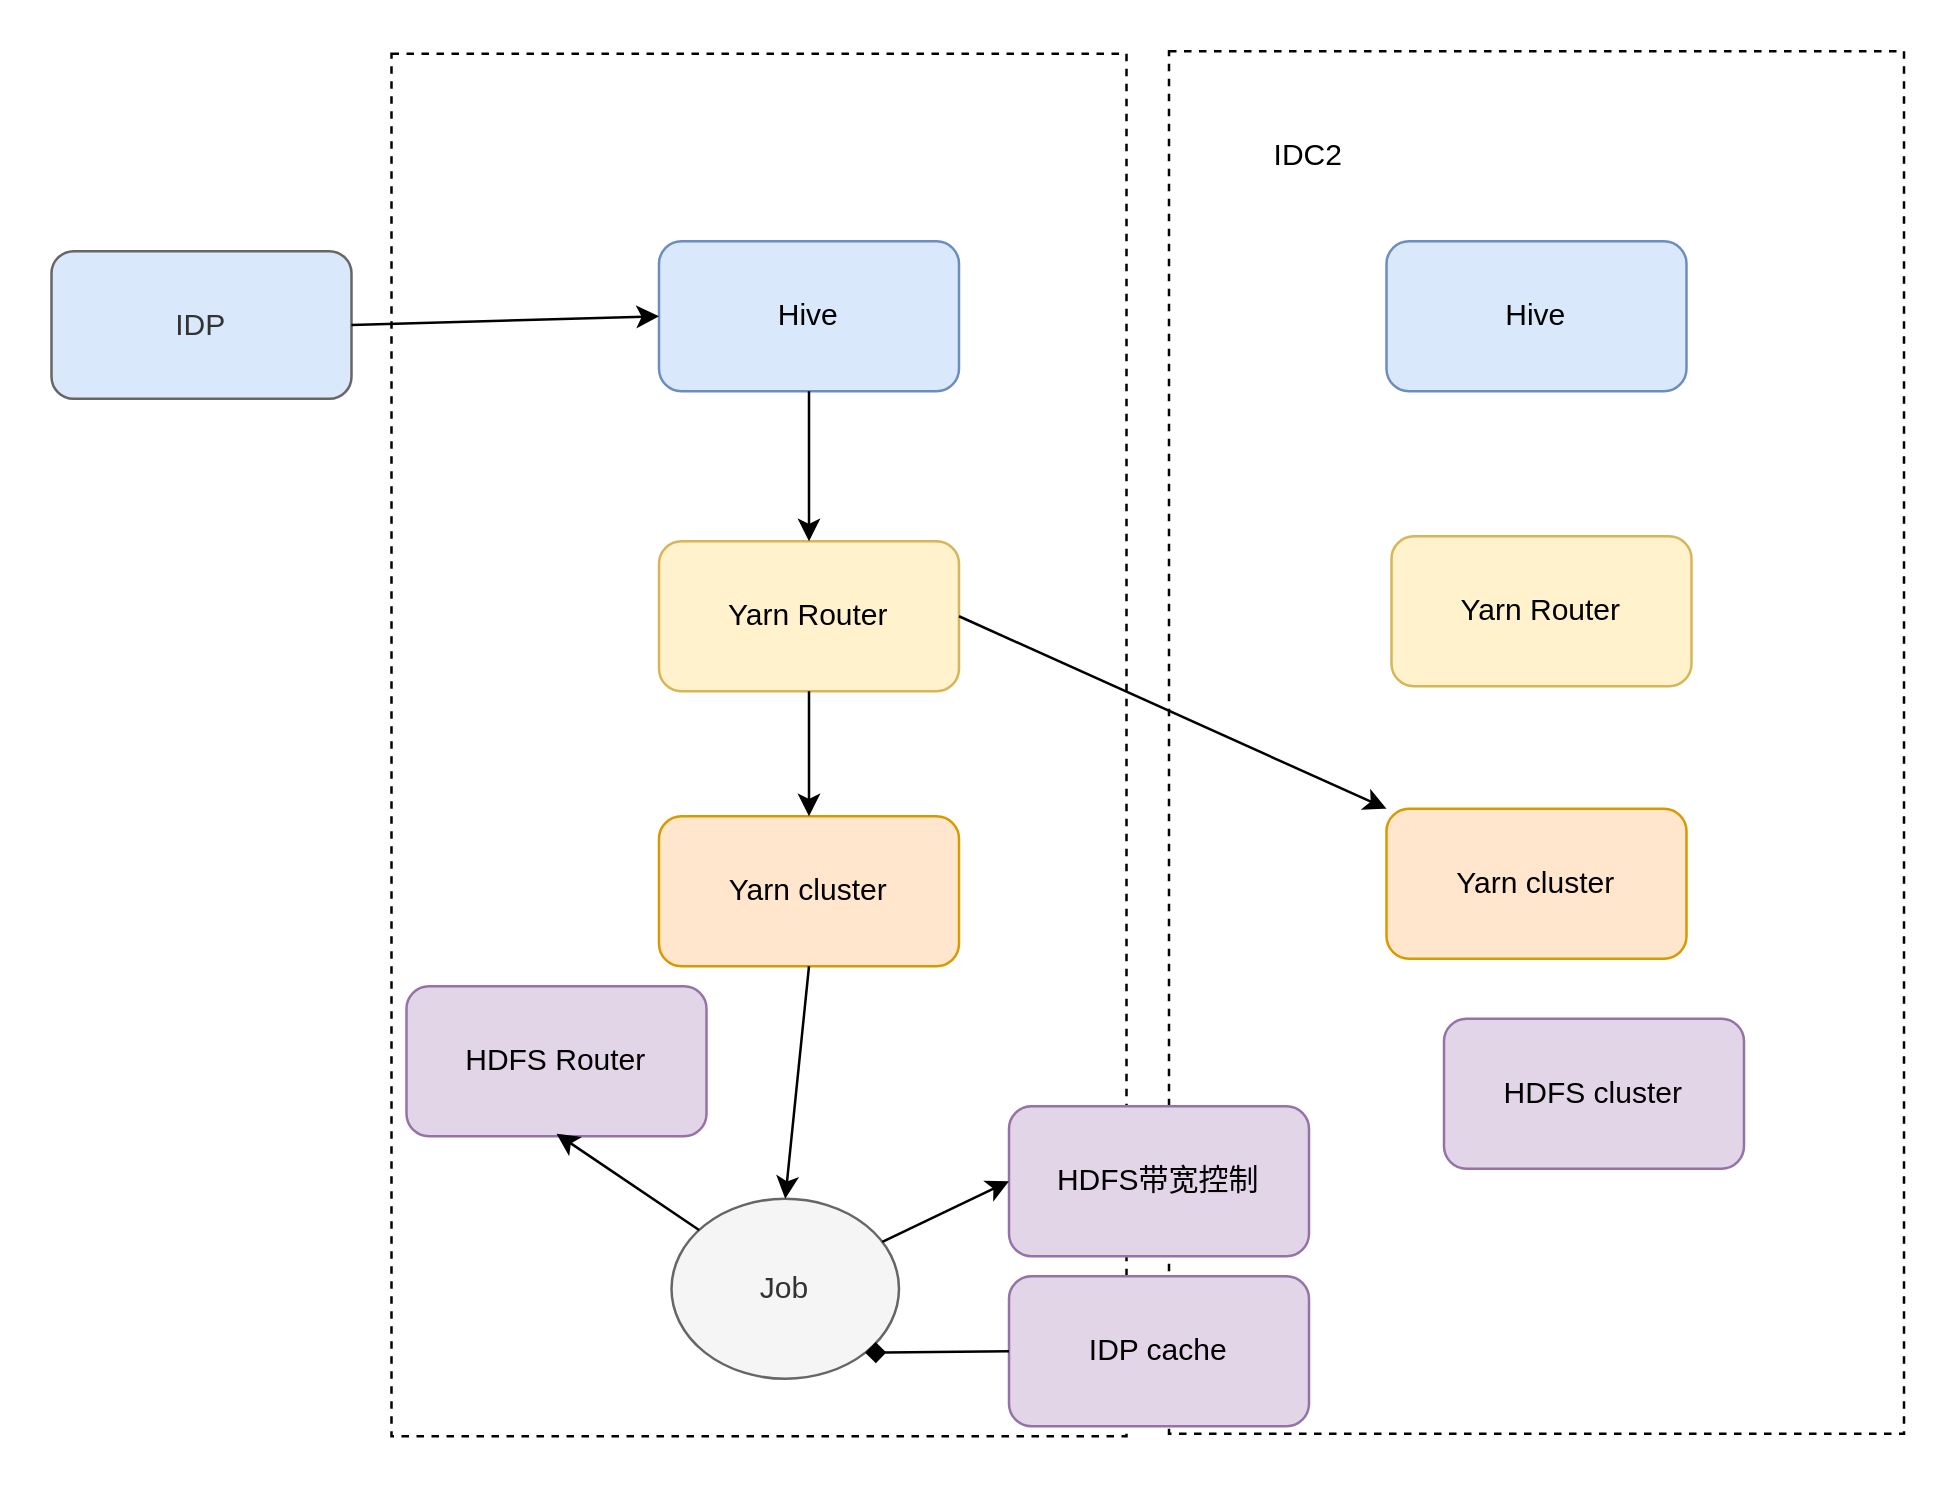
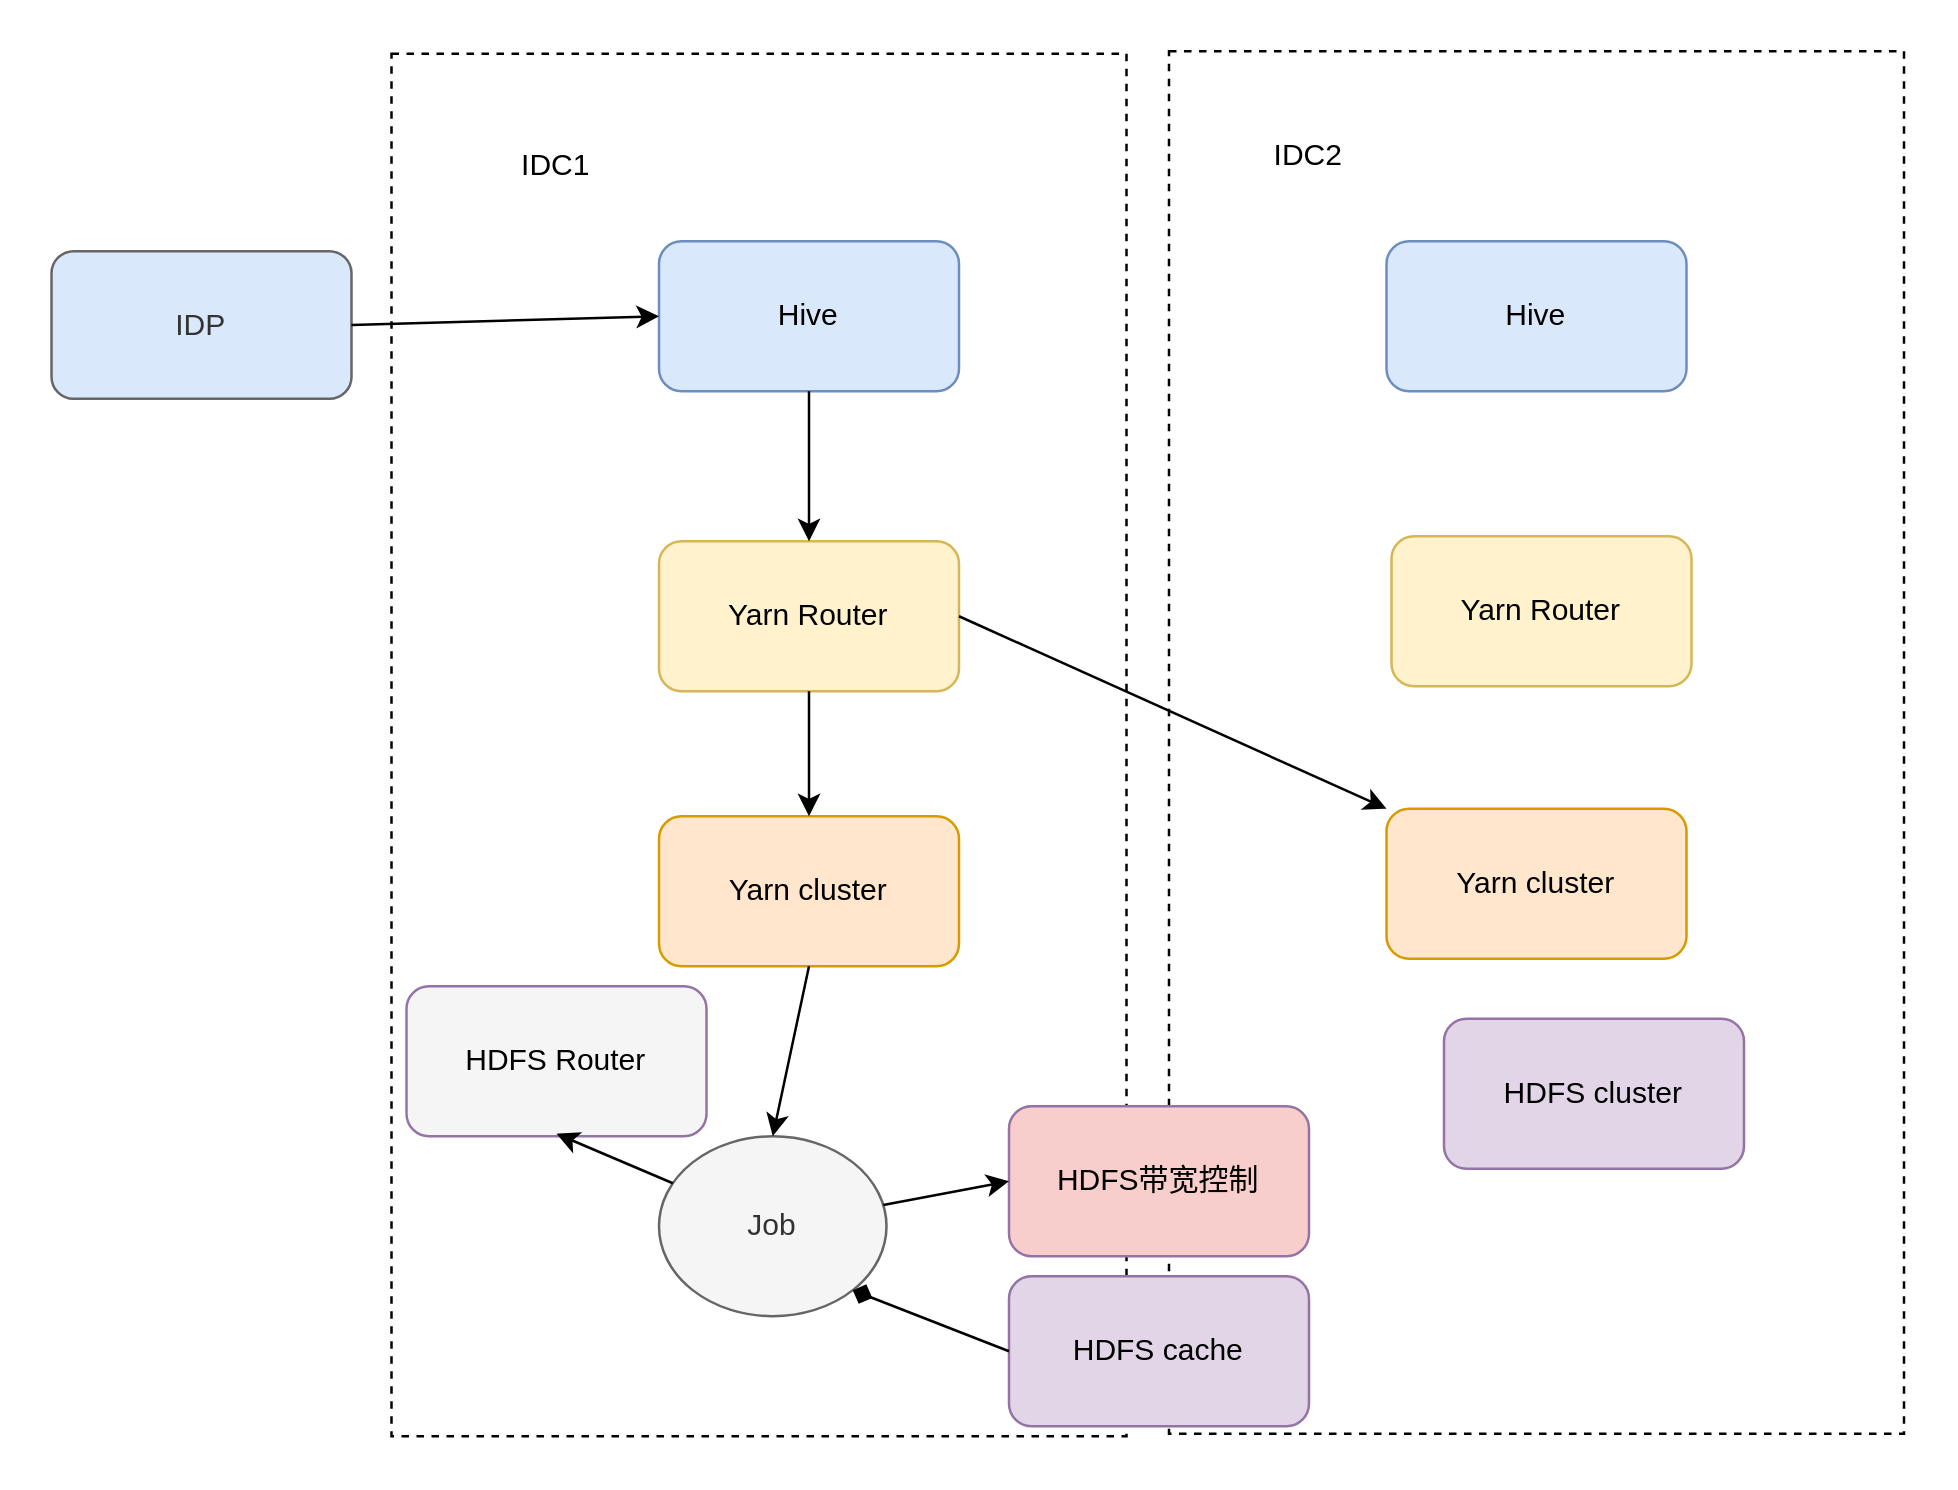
  <mxCell id="0" />
  <mxCell id="1" parent="0" />
  <mxCell id="2" value="" style="rounded=0;whiteSpace=wrap;html=1;dashed=1;" vertex="1" parent="1"><mxGeometry x="467" y="20" width="294" height="553" as="geometry" /></mxCell>
  <mxCell id="3" value="" style="rounded=0;whiteSpace=wrap;html=1;dashed=1;" vertex="1" parent="1"><mxGeometry x="156" y="21" width="294" height="553" as="geometry" /></mxCell>
  <mxCell id="4" value="Hive" style="rounded=1;whiteSpace=wrap;html=1;fillColor=#dae8fc;strokeColor=#6c8ebf;" vertex="1" parent="1"><mxGeometry x="263" y="96" width="120" height="60" as="geometry" /></mxCell>
  <mxCell id="5" value="Yarn Router" style="rounded=1;whiteSpace=wrap;html=1;fillColor=#fff2cc;strokeColor=#d6b656;" vertex="1" parent="1"><mxGeometry x="263" y="216" width="120" height="60" as="geometry" /></mxCell>
  <mxCell id="6" value="Yarn cluster" style="rounded=1;whiteSpace=wrap;html=1;fillColor=#ffe6cc;strokeColor=#d79b00;" vertex="1" parent="1"><mxGeometry x="263" y="326" width="120" height="60" as="geometry" /></mxCell>
  <mxCell id="7" value="Yarn cluster" style="rounded=1;whiteSpace=wrap;html=1;fillColor=#ffe6cc;strokeColor=#d79b00;" vertex="1" parent="1"><mxGeometry x="554" y="323" width="120" height="60" as="geometry" /></mxCell>
  <mxCell id="8" value="IDP" style="rounded=1;whiteSpace=wrap;html=1;fillColor=#dae8fc;strokeColor=#666666;fontColor=#333333;" vertex="1" parent="1"><mxGeometry x="20" y="100" width="120" height="59" as="geometry" /></mxCell>
  <mxCell id="9" value="" style="endArrow=classic;html=1;exitX=1;exitY=0.5;exitDx=0;exitDy=0;entryX=0;entryY=0.5;entryDx=0;entryDy=0;" edge="1" parent="1" source="8" target="4"><mxGeometry width="50" height="50" relative="1" as="geometry"><mxPoint x="403" y="76" as="sourcePoint" /><mxPoint x="453" y="26" as="targetPoint" /></mxGeometry></mxCell>
  <mxCell id="10" value="" style="endArrow=classic;html=1;exitX=0.5;exitY=1;exitDx=0;exitDy=0;" edge="1" parent="1" source="4" target="5"><mxGeometry width="50" height="50" relative="1" as="geometry"><mxPoint x="133" y="326" as="sourcePoint" /><mxPoint x="183" y="276" as="targetPoint" /></mxGeometry></mxCell>
  <mxCell id="11" value="" style="endArrow=classic;html=1;exitX=0.5;exitY=1;exitDx=0;exitDy=0;entryX=0.5;entryY=0;entryDx=0;entryDy=0;" edge="1" parent="1" source="5" target="6"><mxGeometry width="50" height="50" relative="1" as="geometry"><mxPoint x="63" y="366" as="sourcePoint" /><mxPoint x="113" y="316" as="targetPoint" /></mxGeometry></mxCell>
  <mxCell id="12" value="" style="endArrow=classic;html=1;exitX=1;exitY=0.5;exitDx=0;exitDy=0;entryX=0;entryY=0;entryDx=0;entryDy=0;" edge="1" parent="1" source="5" target="7"><mxGeometry width="50" height="50" relative="1" as="geometry"><mxPoint x="153" y="386" as="sourcePoint" /><mxPoint x="203" y="336" as="targetPoint" /></mxGeometry></mxCell>
  <mxCell id="13" value="Hive" style="rounded=1;whiteSpace=wrap;html=1;fillColor=#dae8fc;strokeColor=#6c8ebf;" vertex="1" parent="1"><mxGeometry x="554" y="96" width="120" height="60" as="geometry" /></mxCell>
  <mxCell id="14" value="Yarn Router" style="rounded=1;whiteSpace=wrap;html=1;fillColor=#fff2cc;strokeColor=#d6b656;" vertex="1" parent="1"><mxGeometry x="556" y="214" width="120" height="60" as="geometry" /></mxCell>
+ <mxCell id="15" value="IDC1" style="text;html=1;strokeColor=none;fillColor=none;align=center;verticalAlign=middle;whiteSpace=wrap;rounded=0;dashed=1;" vertex="1" parent="1"><mxGeometry x="202" y="56" width="40" height="20" as="geometry" /></mxCell>
  <mxCell id="16" value="IDC2" style="text;html=1;strokeColor=none;fillColor=none;align=center;verticalAlign=middle;whiteSpace=wrap;rounded=0;dashed=1;" vertex="1" parent="1"><mxGeometry x="503" y="52" width="40" height="20" as="geometry" /></mxCell>
- <mxCell id="17" value="Job" style="ellipse;whiteSpace=wrap;html=1;fillColor=#f5f5f5;strokeColor=#666666;fontColor=#333333;" vertex="1" parent="1"><mxGeometry x="268" y="479" width="91" height="72" as="geometry" /></mxCell>
- <mxCell id="18" value="HDFS带宽控制" style="rounded=1;whiteSpace=wrap;html=1;fillColor=#e1d5e7;strokeColor=#9673a6;" vertex="1" parent="1"><mxGeometry x="403" y="442" width="120" height="60" as="geometry" /></mxCell>
- <mxCell id="19" value="IDP cache" style="rounded=1;whiteSpace=wrap;html=1;fillColor=#e1d5e7;strokeColor=#9673a6;" vertex="1" parent="1"><mxGeometry x="403" y="510" width="120" height="60" as="geometry" /></mxCell>
+ <mxCell id="17" value="Job" style="ellipse;whiteSpace=wrap;html=1;fillColor=#f5f5f5;strokeColor=#666666;fontColor=#333333;" vertex="1" parent="1"><mxGeometry x="263" y="454" width="91" height="72" as="geometry" /></mxCell>
+ <mxCell id="18" value="HDFS带宽控制" style="rounded=1;whiteSpace=wrap;html=1;fillColor=#f8cecc;strokeColor=#9673a6;" vertex="1" parent="1"><mxGeometry x="403" y="442" width="120" height="60" as="geometry" /></mxCell>
+ <mxCell id="19" value="HDFS cache" style="rounded=1;whiteSpace=wrap;html=1;fillColor=#e1d5e7;strokeColor=#9673a6;" vertex="1" parent="1"><mxGeometry x="403" y="510" width="120" height="60" as="geometry" /></mxCell>
  <mxCell id="20" value="" style="endArrow=classic;html=1;exitX=0.5;exitY=1;exitDx=0;exitDy=0;entryX=0.5;entryY=0;entryDx=0;entryDy=0;" edge="1" parent="1" source="6" target="17"><mxGeometry width="50" height="50" relative="1" as="geometry"><mxPoint x="73" y="451" as="sourcePoint" /><mxPoint x="123" y="401" as="targetPoint" /></mxGeometry></mxCell>
  <mxCell id="21" value="" style="endArrow=diamond;html=1;exitX=0;exitY=0.5;exitDx=0;exitDy=0;entryX=1;entryY=1;entryDx=0;entryDy=0;" edge="1" parent="1" source="19" target="17"><mxGeometry width="50" height="50" relative="1" as="geometry"><mxPoint x="104" y="611" as="sourcePoint" /><mxPoint x="154" y="561" as="targetPoint" /></mxGeometry></mxCell>
  <mxCell id="22" value="" style="endArrow=classic;html=1;entryX=0;entryY=0.5;entryDx=0;entryDy=0;" edge="1" parent="1" source="17" target="18"><mxGeometry width="50" height="50" relative="1" as="geometry"><mxPoint x="169" y="566" as="sourcePoint" /><mxPoint x="219" y="516" as="targetPoint" /></mxGeometry></mxCell>
- <mxCell id="23" value="HDFS Router" style="rounded=1;whiteSpace=wrap;html=1;fillColor=#e1d5e7;strokeColor=#9673a6;" vertex="1" parent="1"><mxGeometry x="162" y="394" width="120" height="60" as="geometry" /></mxCell>
+ <mxCell id="23" value="HDFS Router" style="rounded=1;whiteSpace=wrap;html=1;fillColor=#f5f5f5;strokeColor=#9673a6;" vertex="1" parent="1"><mxGeometry x="162" y="394" width="120" height="60" as="geometry" /></mxCell>
  <mxCell id="24" value="HDFS cluster" style="rounded=1;whiteSpace=wrap;html=1;fillColor=#e1d5e7;strokeColor=#9673a6;" vertex="1" parent="1"><mxGeometry x="577" y="407" width="120" height="60" as="geometry" /></mxCell>
  <mxCell id="25" value="" style="endArrow=classic;html=1;" edge="1" parent="1" source="17"><mxGeometry width="50" height="50" relative="1" as="geometry"><mxPoint x="187" y="669" as="sourcePoint" /><mxPoint x="222" y="453" as="targetPoint" /></mxGeometry></mxCell>
